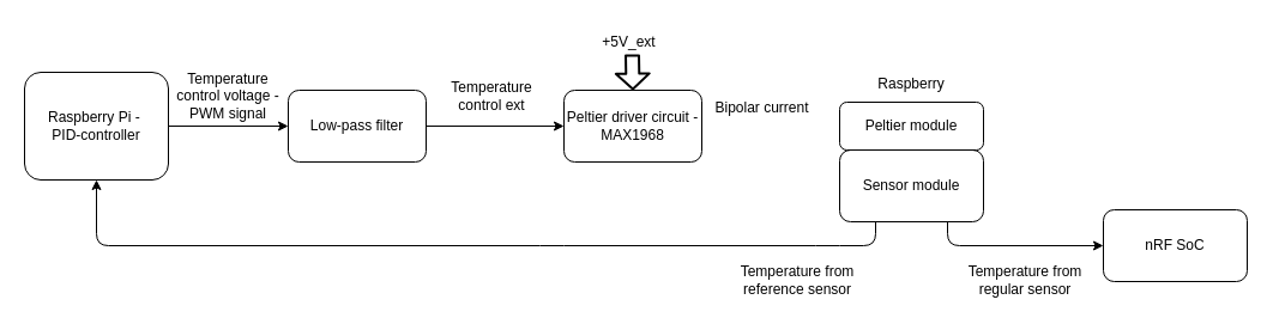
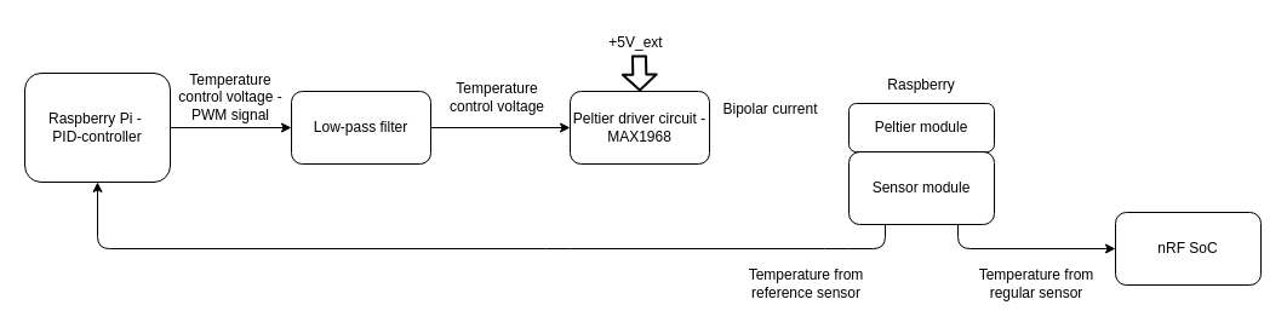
  <mxCell id="0" />
  <mxCell id="1" parent="0" />
  <mxCell id="2" style="edgeStyle=none;html=1;exitX=1;exitY=0.5;exitDx=0;exitDy=0;entryX=0;entryY=0.5;entryDx=0;entryDy=0;" parent="1" source="3" target="16" edge="1"><mxGeometry relative="1" as="geometry" /></mxCell>
  <mxCell id="3" value="Raspberry Pi -&amp;nbsp;&lt;br&gt;PID-controller" style="rounded=1;whiteSpace=wrap;html=1;" parent="1" vertex="1"><mxGeometry x="20" y="60" width="120" height="90" as="geometry" /></mxCell>
  <mxCell id="4" style="edgeStyle=none;html=1;exitX=0.75;exitY=1;exitDx=0;exitDy=0;entryX=0;entryY=0.5;entryDx=0;entryDy=0;" parent="1" source="6" target="8" edge="1"><mxGeometry relative="1" as="geometry"><Array as="points"><mxPoint x="790" y="205" /></Array></mxGeometry></mxCell>
  <mxCell id="5" style="edgeStyle=none;html=1;exitX=0.25;exitY=1;exitDx=0;exitDy=0;entryX=0.5;entryY=1;entryDx=0;entryDy=0;" parent="1" source="6" target="3" edge="1"><mxGeometry relative="1" as="geometry"><Array as="points"><mxPoint x="730" y="205" /><mxPoint x="690" y="205" /><mxPoint x="460" y="205" /><mxPoint x="80" y="205" /></Array></mxGeometry></mxCell>
  <mxCell id="6" value="Sensor module" style="rounded=1;whiteSpace=wrap;html=1;" parent="1" vertex="1"><mxGeometry x="700" y="125" width="120" height="60" as="geometry" /></mxCell>
  <mxCell id="7" value="Peltier module" style="rounded=1;whiteSpace=wrap;html=1;" parent="1" vertex="1"><mxGeometry x="700" y="85" width="120" height="40" as="geometry" /></mxCell>
  <mxCell id="8" value="nRF SoC" style="rounded=1;whiteSpace=wrap;html=1;" parent="1" vertex="1"><mxGeometry x="920" y="175" width="120" height="60" as="geometry" /></mxCell>
  <mxCell id="9" value="Temperature control voltage - PWM signal" style="text;html=1;strokeColor=none;fillColor=none;align=center;verticalAlign=middle;whiteSpace=wrap;rounded=0;" parent="1" vertex="1"><mxGeometry x="140" y="65" width="100" height="30" as="geometry" /></mxCell>
  <mxCell id="10" value="Temperature from reference sensor" style="text;html=1;strokeColor=none;fillColor=none;align=center;verticalAlign=middle;whiteSpace=wrap;rounded=0;" parent="1" vertex="1"><mxGeometry x="610" y="219" width="110" height="30" as="geometry" /></mxCell>
  <mxCell id="11" value="Temperature from regular sensor" style="text;html=1;strokeColor=none;fillColor=none;align=center;verticalAlign=middle;whiteSpace=wrap;rounded=0;" parent="1" vertex="1"><mxGeometry x="800" y="219" width="110" height="30" as="geometry" /></mxCell>
  <mxCell id="12" value="Raspberry" style="text;html=1;strokeColor=none;fillColor=none;align=center;verticalAlign=middle;whiteSpace=wrap;rounded=0;" parent="1" vertex="1"><mxGeometry x="710" y="55" width="100" height="30" as="geometry" /></mxCell>
  <mxCell id="13" value="Peltier driver circuit - MAX1968" style="rounded=1;whiteSpace=wrap;html=1;" parent="1" vertex="1"><mxGeometry x="470" y="75" width="115" height="60" as="geometry" /></mxCell>
  <mxCell id="14" value="Bipolar current" style="text;html=1;align=center;verticalAlign=middle;resizable=0;points=[];autosize=1;strokeColor=none;fillColor=none;" parent="1" vertex="1"><mxGeometry x="585" y="75" width="100" height="30" as="geometry" /></mxCell>
  <mxCell id="15" style="edgeStyle=none;html=1;exitX=1;exitY=0.5;exitDx=0;exitDy=0;entryX=0;entryY=0.5;entryDx=0;entryDy=0;" parent="1" source="16" target="13" edge="1"><mxGeometry relative="1" as="geometry" /></mxCell>
  <mxCell id="16" value="Low-pass filter" style="rounded=1;whiteSpace=wrap;html=1;" parent="1" vertex="1"><mxGeometry x="240" y="75" width="115" height="60" as="geometry" /></mxCell>
- <mxCell id="17" value="Temperature control ext" style="text;html=1;strokeColor=none;fillColor=none;align=center;verticalAlign=middle;whiteSpace=wrap;rounded=0;" parent="1" vertex="1"><mxGeometry x="360" y="65" width="100" height="30" as="geometry" /></mxCell>
+ <mxCell id="17" value="Temperature control voltage" style="text;html=1;strokeColor=none;fillColor=none;align=center;verticalAlign=middle;whiteSpace=wrap;rounded=0;" parent="1" vertex="1"><mxGeometry x="360" y="65" width="100" height="30" as="geometry" /></mxCell>
  <mxCell id="18" value="" style="shape=flexArrow;endArrow=classic;html=1;entryX=0.5;entryY=0;entryDx=0;entryDy=0;endWidth=14.943;endSize=3.623;strokeWidth=2;" edge="1" parent="1" target="13"><mxGeometry width="50" height="50" relative="1" as="geometry"><mxPoint x="527" y="45" as="sourcePoint" /><mxPoint x="552.5" y="-65" as="targetPoint" /></mxGeometry></mxCell>
  <mxCell id="19" value="+5V_ext" style="text;html=1;align=center;verticalAlign=middle;resizable=0;points=[];autosize=1;strokeColor=none;fillColor=none;" vertex="1" parent="1"><mxGeometry x="489" y="20" width="70" height="30" as="geometry" /></mxCell>
